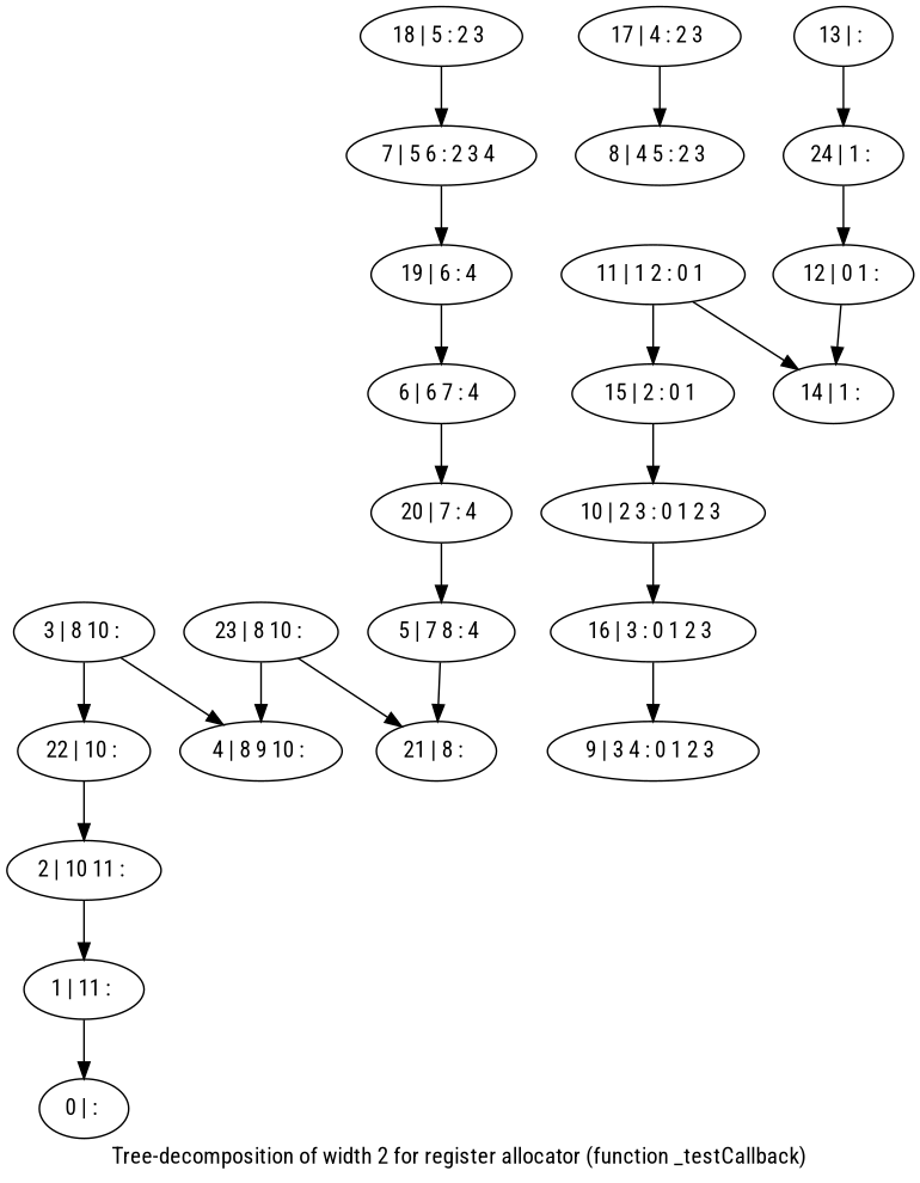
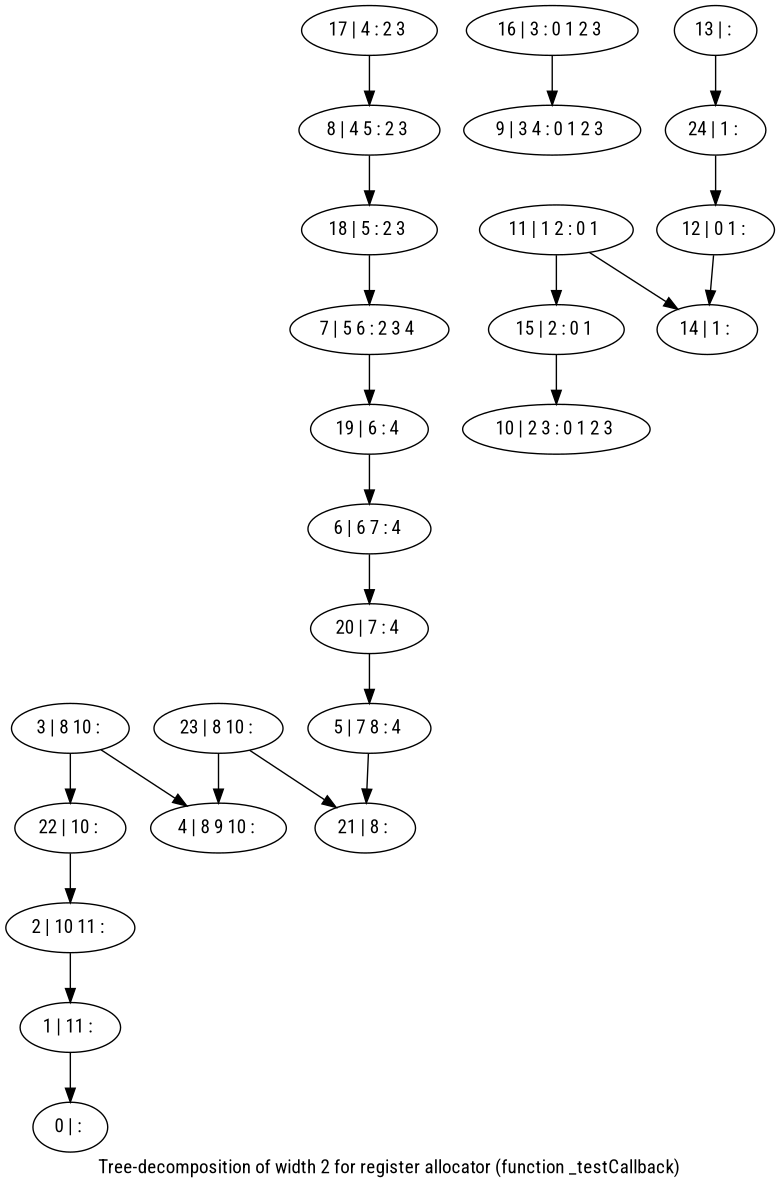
  digraph {
    fontname="Roboto Condensed"
    label="Tree-decomposition of width 2 for register allocator (function _testCallback)"
    node [fontname="Roboto Condensed"]
    edge [fontname="Roboto Condensed"]
    n1 [label="0 | : "]
    n2 [label="1 | 11 : "]
    n3 [label="2 | 10 11 : "]
    n4 [label="3 | 8 10 : "]
    n5 [label="22 | 10 : "]
    n6 [label="4 | 8 9 10 : "]
    n7 [label="5 | 7 8 : 4 "]
    n8 [label="21 | 8 : "]
    n9 [label="6 | 6 7 : 4 "]
    n10 [label="20 | 7 : 4 "]
    n11 [label="7 | 5 6 : 2 3 4 "]
    n12 [label="19 | 6 : 4 "]
    n13 [label="8 | 4 5 : 2 3 "]
    n14 [label="18 | 5 : 2 3 "]
    n15 [label="9 | 3 4 : 0 1 2 3 "]
    n16 [label="17 | 4 : 2 3 "]
    n17 [label="10 | 2 3 : 0 1 2 3 "]
    n18 [label="16 | 3 : 0 1 2 3 "]
    n19 [label="11 | 1 2 : 0 1 "]
    n20 [label="15 | 2 : 0 1 "]
    n21 [label="14 | 1 : "]
    n22 [label="12 | 0 1 : "]
    n23 [label="13 | : "]
    n24 [label="24 | 1 : "]
    n25 [label="23 | 8 10 : "]
    n2 -> n1
    n3 -> n2
    n4 -> n5
    n4 -> n6
    n5 -> n3
    n7 -> n8
    n9 -> n10
    n10 -> n7
    n11 -> n12
    n12 -> n9
+   n13 -> n14
    n14 -> n11
    n16 -> n13
-   n17 -> n18
    n18 -> n15
    n19 -> n20
    n19 -> n21
    n20 -> n17
    n22 -> n21
    n23 -> n24
    n24 -> n22
    n25 -> n6
    n25 -> n8
  }
